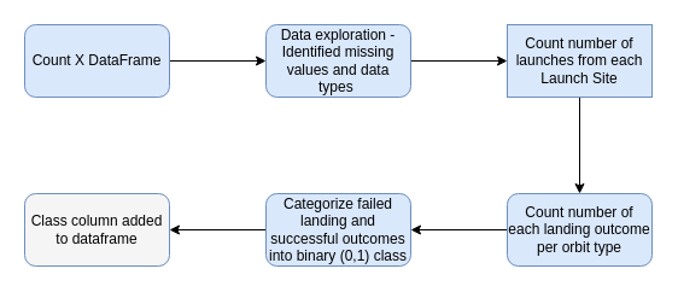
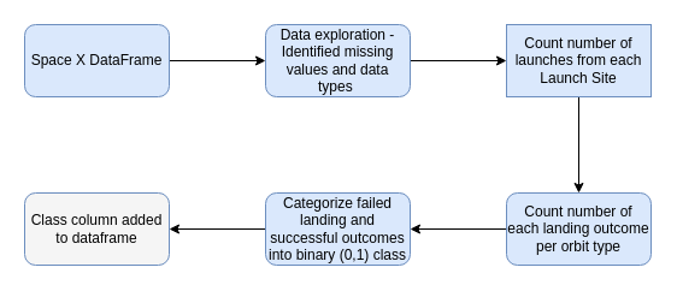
  <mxCell id="0" />
  <mxCell id="1" parent="0" />
  <mxCell id="2" value="" style="edgeStyle=orthogonalEdgeStyle;rounded=0;orthogonalLoop=1;jettySize=auto;html=1;" parent="1" source="3" target="5" edge="1"><mxGeometry relative="1" as="geometry" /></mxCell>
- <mxCell id="3" value="Count X DataFrame" style="rounded=1;whiteSpace=wrap;html=1;fillColor=#dae8fc;strokeColor=#6c8ebf;" parent="1" vertex="1"><mxGeometry x="20" y="20" width="120" height="60" as="geometry" /></mxCell>
+ <mxCell id="3" value="Space X DataFrame" style="rounded=1;whiteSpace=wrap;html=1;fillColor=#dae8fc;strokeColor=#6c8ebf;" parent="1" vertex="1"><mxGeometry x="20" y="20" width="120" height="60" as="geometry" /></mxCell>
  <mxCell id="4" value="" style="edgeStyle=orthogonalEdgeStyle;rounded=0;orthogonalLoop=1;jettySize=auto;html=1;" parent="1" source="5" target="7" edge="1"><mxGeometry relative="1" as="geometry" /></mxCell>
  <mxCell id="5" value="Data exploration - Identified missing values and data types&amp;nbsp;" style="rounded=1;whiteSpace=wrap;html=1;fillColor=#dae8fc;strokeColor=#6c8ebf;" parent="1" vertex="1"><mxGeometry x="220" y="20" width="120" height="60" as="geometry" /></mxCell>
  <mxCell id="6" value="" style="edgeStyle=orthogonalEdgeStyle;rounded=0;orthogonalLoop=1;jettySize=auto;html=1;" parent="1" source="7" target="9" edge="1"><mxGeometry relative="1" as="geometry" /></mxCell>
  <mxCell id="7" value="Count number of launches from each Launch Site" style="whiteSpace=wrap;html=1;fillColor=#dae8fc;strokeColor=#6c8ebf;rounded=0;" parent="1" vertex="1"><mxGeometry x="420" y="20" width="120" height="60" as="geometry" /></mxCell>
  <mxCell id="8" value="" style="edgeStyle=orthogonalEdgeStyle;rounded=0;orthogonalLoop=1;jettySize=auto;html=1;" parent="1" source="9" target="11" edge="1"><mxGeometry relative="1" as="geometry" /></mxCell>
  <mxCell id="9" value="Count number of each landing outcome per orbit type" style="rounded=1;whiteSpace=wrap;html=1;fillColor=#dae8fc;strokeColor=#6c8ebf;" parent="1" vertex="1"><mxGeometry x="420" y="160" width="120" height="60" as="geometry" /></mxCell>
  <mxCell id="10" value="" style="edgeStyle=orthogonalEdgeStyle;rounded=0;orthogonalLoop=1;jettySize=auto;html=1;" parent="1" source="11" target="12" edge="1"><mxGeometry relative="1" as="geometry" /></mxCell>
  <mxCell id="11" value="Categorize failed landing and successful outcomes into binary (0,1) class" style="rounded=1;whiteSpace=wrap;html=1;fillColor=#dae8fc;strokeColor=#6c8ebf;" parent="1" vertex="1"><mxGeometry x="220" y="160" width="120" height="60" as="geometry" /></mxCell>
  <mxCell id="12" value="Class column added to dataframe" style="rounded=1;whiteSpace=wrap;html=1;fillColor=#f5f5f5;strokeColor=#6c8ebf;" parent="1" vertex="1"><mxGeometry x="20" y="160" width="120" height="60" as="geometry" /></mxCell>
